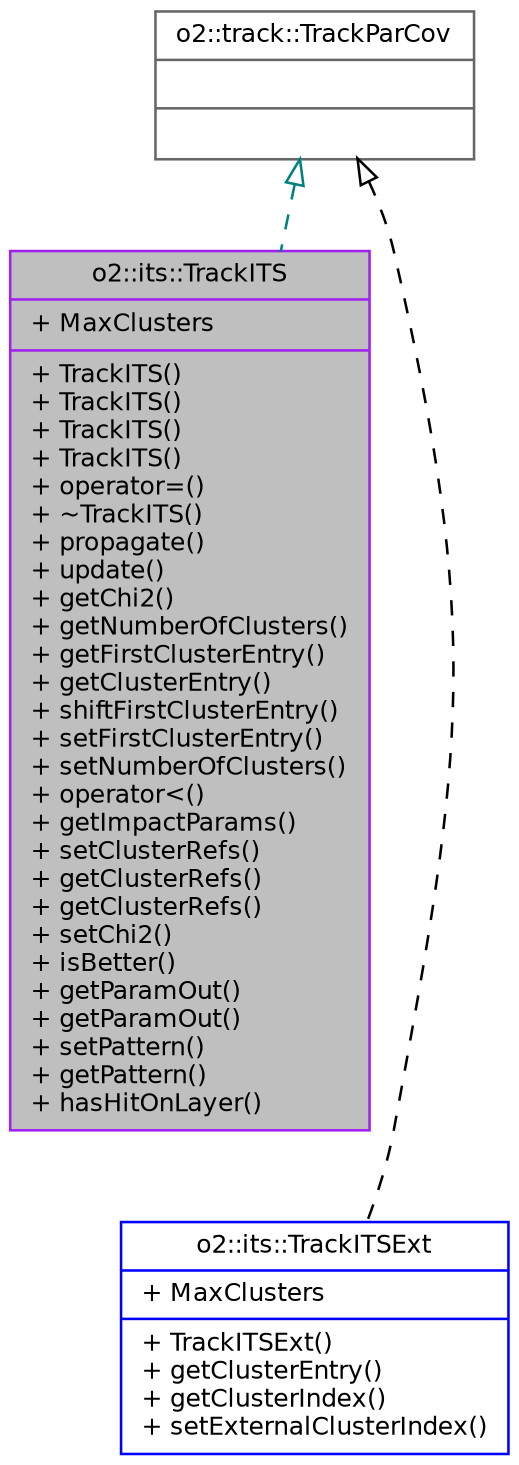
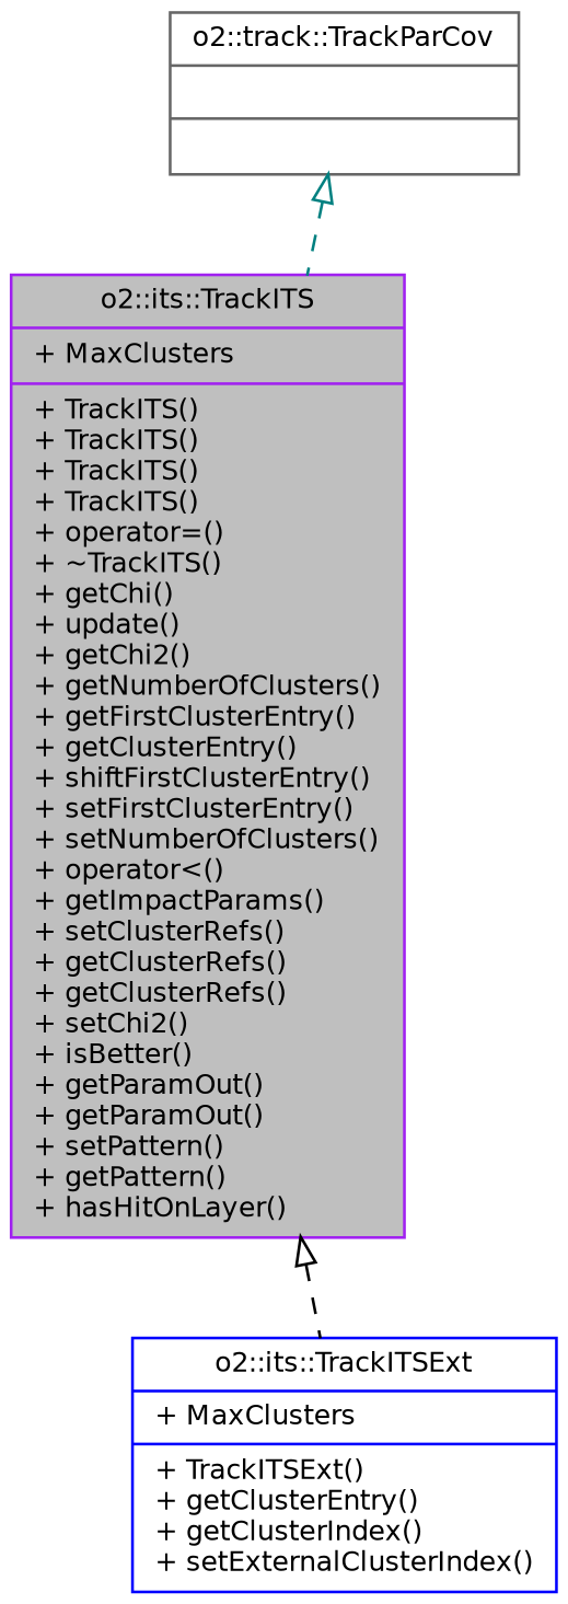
  digraph {
    node [fontname=Helvetica fontsize=10 shape=record]
    edge [arrowtail=onormal dir=back fontname=Helvetica fontsize=10 labelfontname=Helvetica labelfontsize=10 style=dashed]
-   n1 [color=purple fillcolor=grey75 fontcolor=black height=0.2 label="{o2::its::TrackITS\n|+ MaxClusters\l|+ TrackITS()\l+ TrackITS()\l+ TrackITS()\l+ TrackITS()\l+ operator=()\l+ ~TrackITS()\l+ propagate()\l+ update()\l+ getChi2()\l+ getNumberOfClusters()\l+ getFirstClusterEntry()\l+ getClusterEntry()\l+ shiftFirstClusterEntry()\l+ setFirstClusterEntry()\l+ setNumberOfClusters()\l+ operator\<()\l+ getImpactParams()\l+ setClusterRefs()\l+ getClusterRefs()\l+ getClusterRefs()\l+ setChi2()\l+ isBetter()\l+ getParamOut()\l+ getParamOut()\l+ setPattern()\l+ getPattern()\l+ hasHitOnLayer()\l}" style=filled width=0.4]
+   n1 [color=purple fillcolor=grey75 fontcolor=black height=0.2 label="{o2::its::TrackITS\n|+ MaxClusters\l|+ TrackITS()\l+ TrackITS()\l+ TrackITS()\l+ TrackITS()\l+ operator=()\l+ ~TrackITS()\l+ getChi()\l+ update()\l+ getChi2()\l+ getNumberOfClusters()\l+ getFirstClusterEntry()\l+ getClusterEntry()\l+ shiftFirstClusterEntry()\l+ setFirstClusterEntry()\l+ setNumberOfClusters()\l+ operator\<()\l+ getImpactParams()\l+ setClusterRefs()\l+ getClusterRefs()\l+ getClusterRefs()\l+ setChi2()\l+ isBetter()\l+ getParamOut()\l+ getParamOut()\l+ setPattern()\l+ getPattern()\l+ hasHitOnLayer()\l}" style=filled width=0.4]
    n2 [color=blue height=0.2 label="{o2::its::TrackITSExt\n|+ MaxClusters\l|+ TrackITSExt()\l+ getClusterEntry()\l+ getClusterIndex()\l+ setExternalClusterIndex()\l}" width=0.4]
    n3 [color=gray40 height=0.2 label="{o2::track::TrackParCov\n||}" width=0.4]
-   n3 -> n2 [color=black]
+   n1 -> n2 [color=black]
    n3 -> n1 [color=teal]
  }
